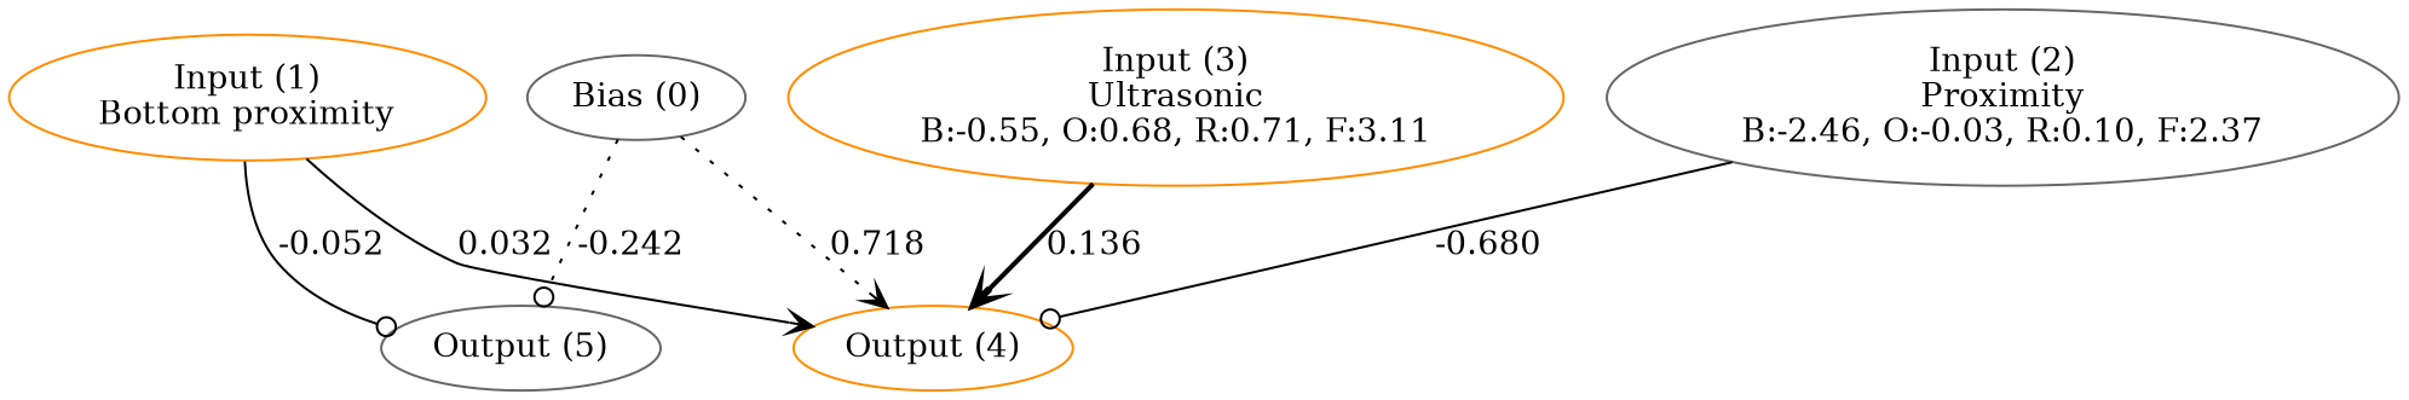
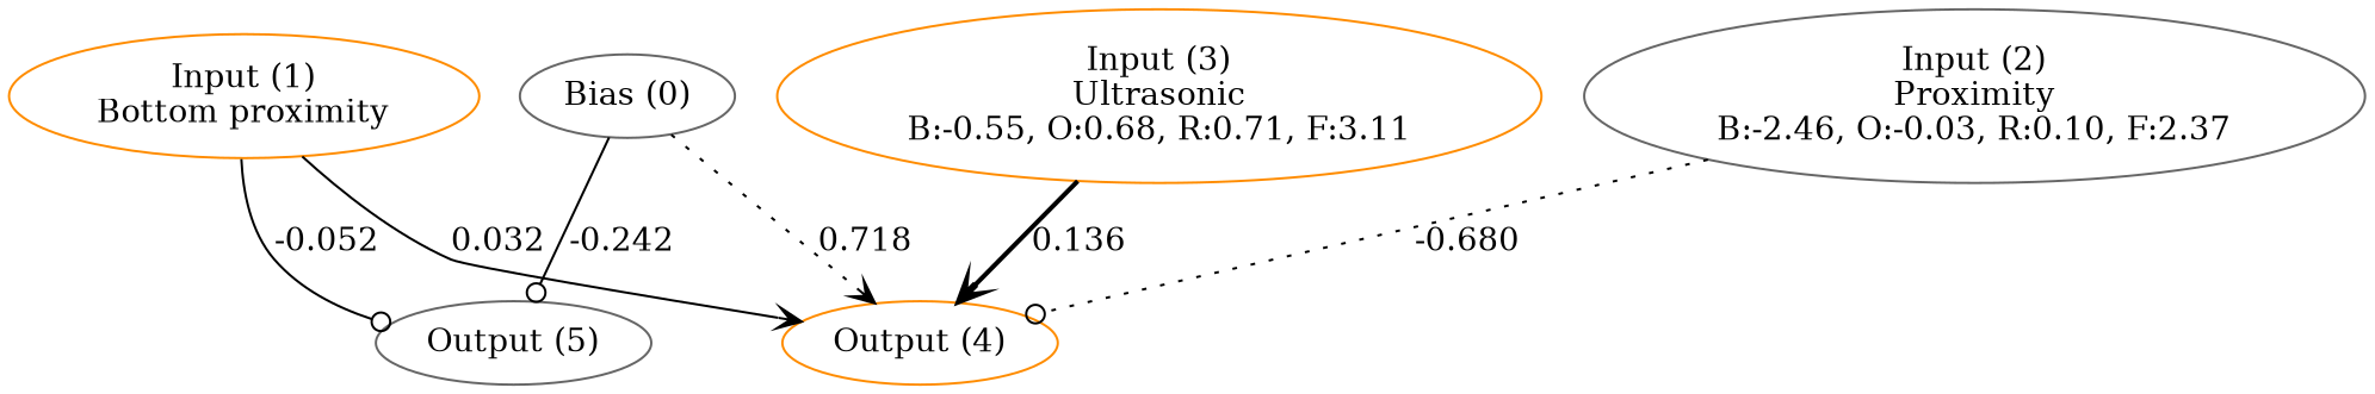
  digraph {
    node [color=gray40]
    edge [arrowhead=vee style=solid]
    n1 [label="Bias (0)"]
    n2 [color=darkorange label="Input (1)\nBottom proximity"]
    n3 [label="Input (2)\nProximity\nB:-2.46, O:-0.03, R:0.10, F:2.37"]
    n4 [color=darkorange label="Input (3)\nUltrasonic\nB:-0.55, O:0.68, R:0.71, F:3.11"]
    n5 [color=darkorange label="Output (4)"]
    n6 [label="Output (5)"]
    subgraph sub_1 {
      rank=same
      n1
      n2
      n3
      n4
    }
    subgraph sub_2 {
      rank=same
      n5
      n6
    }
    n1 -> n5 [label=0.718 style=dotted]
-   n1 -> n6 [arrowhead=odot label=-0.242 style=dotted]
+   n1 -> n6 [arrowhead=odot label=-0.242]
    n2 -> n5 [label=0.032]
    n2 -> n6 [arrowhead=odot label=-0.052]
-   n3 -> n5 [arrowhead=odot label=-0.680]
+   n3 -> n5 [arrowhead=odot label=-0.680 style=dotted]
    n4 -> n5 [label=0.136 style=bold]
  }
